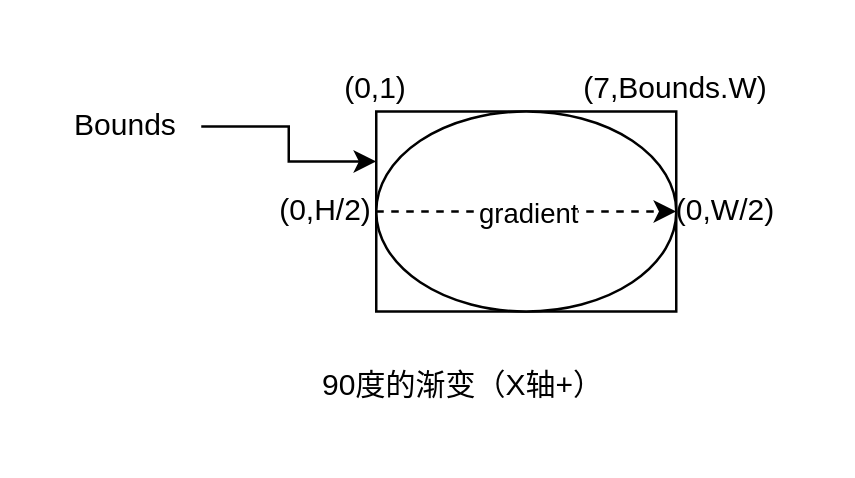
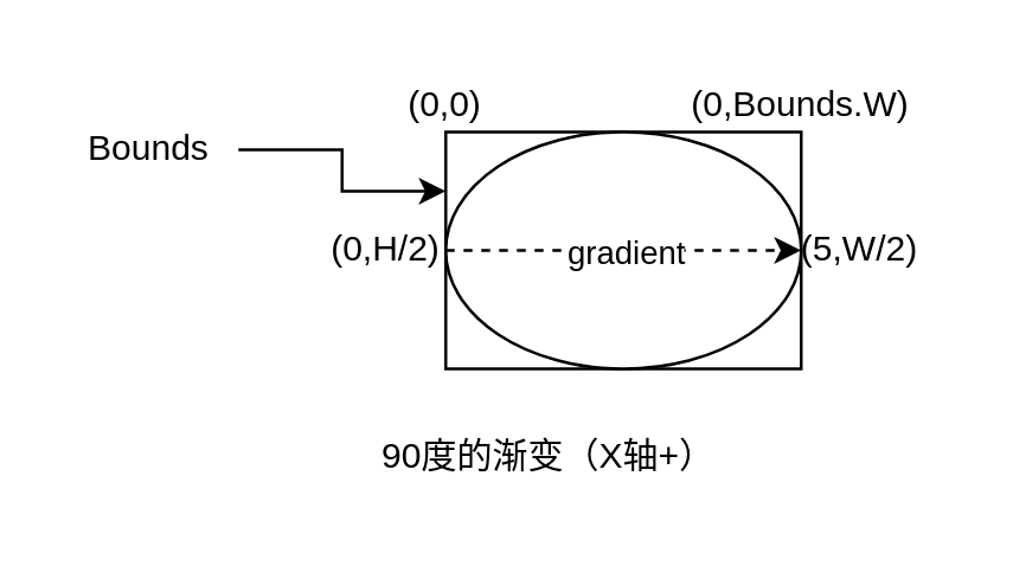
  <mxCell id="0" />
  <mxCell id="1" parent="0" />
  <mxCell id="2" value="" style="rounded=0;whiteSpace=wrap;html=1;" vertex="1" parent="1"><mxGeometry x="150" y="44" width="120" height="80" as="geometry" /></mxCell>
  <mxCell id="3" value="" style="ellipse;whiteSpace=wrap;html=1;" vertex="1" parent="1"><mxGeometry x="150" y="44" width="120" height="80" as="geometry" /></mxCell>
  <mxCell id="4" style="edgeStyle=orthogonalEdgeStyle;rounded=0;orthogonalLoop=1;jettySize=auto;html=1;exitX=1;exitY=0.5;exitDx=0;exitDy=0;entryX=0;entryY=0.25;entryDx=0;entryDy=0;" edge="1" parent="1" source="5" target="2"><mxGeometry relative="1" as="geometry" /></mxCell>
  <mxCell id="5" value="Bounds" style="text;html=1;strokeColor=none;fillColor=none;align=center;verticalAlign=middle;whiteSpace=wrap;rounded=0;" vertex="1" parent="1"><mxGeometry x="20" y="35" width="60" height="30" as="geometry" /></mxCell>
  <mxCell id="6" value="" style="endArrow=classic;html=1;rounded=0;exitX=0;exitY=0.5;exitDx=0;exitDy=0;entryX=1;entryY=0.5;entryDx=0;entryDy=0;dashed=1;" edge="1" parent="1" source="3" target="3"><mxGeometry width="50" height="50" relative="1" as="geometry"><mxPoint x="180" y="100" as="sourcePoint" /><mxPoint x="230" y="50" as="targetPoint" /></mxGeometry></mxCell>
  <mxCell id="7" value="gradient" style="edgeLabel;html=1;align=center;verticalAlign=middle;resizable=0;points=[];" vertex="1" connectable="0" parent="6"><mxGeometry x="-0.133" y="1" relative="1" as="geometry"><mxPoint x="8" y="1" as="offset" /></mxGeometry></mxCell>
- <mxCell id="8" value="(0,1)" style="text;html=1;strokeColor=none;fillColor=none;align=center;verticalAlign=middle;whiteSpace=wrap;rounded=0;" vertex="1" parent="1"><mxGeometry x="120" y="20" width="60" height="30" as="geometry" /></mxCell>
- <mxCell id="9" value="(7,Bounds.W)" style="text;html=1;strokeColor=none;fillColor=none;align=center;verticalAlign=middle;whiteSpace=wrap;rounded=0;" vertex="1" parent="1"><mxGeometry x="240" y="20" width="60" height="30" as="geometry" /></mxCell>
+ <mxCell id="8" value="(0,0)" style="text;html=1;strokeColor=none;fillColor=none;align=center;verticalAlign=middle;whiteSpace=wrap;rounded=0;" vertex="1" parent="1"><mxGeometry x="120" y="20" width="60" height="30" as="geometry" /></mxCell>
+ <mxCell id="9" value="(0,Bounds.W)" style="text;html=1;strokeColor=none;fillColor=none;align=center;verticalAlign=middle;whiteSpace=wrap;rounded=0;" vertex="1" parent="1"><mxGeometry x="240" y="20" width="60" height="30" as="geometry" /></mxCell>
  <mxCell id="10" value="(0,H/2)" style="text;html=1;strokeColor=none;fillColor=none;align=center;verticalAlign=middle;whiteSpace=wrap;rounded=0;" vertex="1" parent="1"><mxGeometry x="100" y="69" width="60" height="30" as="geometry" /></mxCell>
- <mxCell id="11" value="(0,W/2)" style="text;html=1;strokeColor=none;fillColor=none;align=center;verticalAlign=middle;whiteSpace=wrap;rounded=0;" vertex="1" parent="1"><mxGeometry x="260" y="69" width="60" height="30" as="geometry" /></mxCell>
+ <mxCell id="11" value="(5,W/2)" style="text;html=1;strokeColor=none;fillColor=none;align=center;verticalAlign=middle;whiteSpace=wrap;rounded=0;" vertex="1" parent="1"><mxGeometry x="260" y="69" width="60" height="30" as="geometry" /></mxCell>
  <mxCell id="12" value="90度的渐变（X轴+）" style="text;html=1;strokeColor=none;fillColor=none;align=center;verticalAlign=middle;whiteSpace=wrap;rounded=0;" vertex="1" parent="1"><mxGeometry x="115" y="139" width="140" height="30" as="geometry" /></mxCell>
